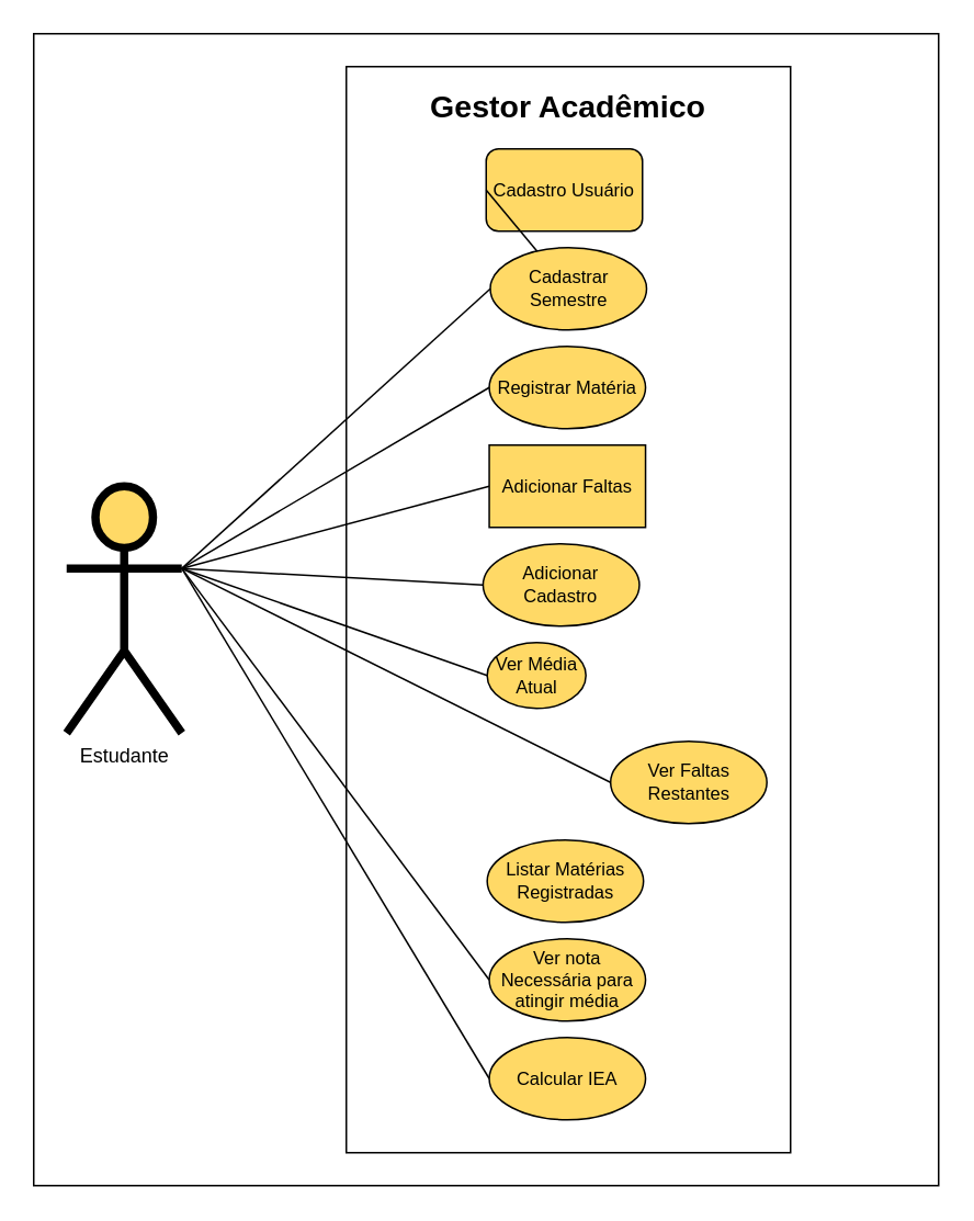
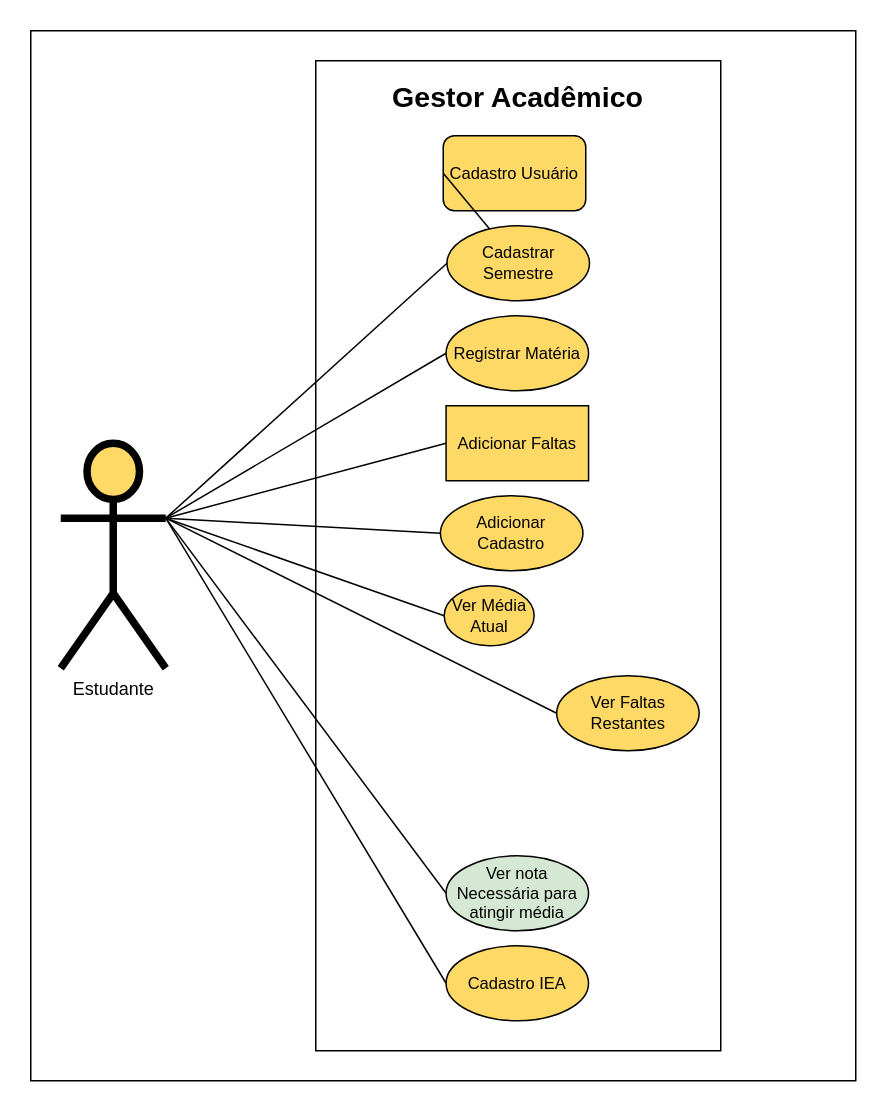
  <mxCell id="0" />
  <mxCell id="1" parent="0" />
  <mxCell id="2" value="" style="group" vertex="1" connectable="0" parent="1"><mxGeometry x="20" y="20" width="550" height="700" as="geometry" /></mxCell>
  <mxCell id="3" value="" style="rounded=0;whiteSpace=wrap;html=1;fontFamily=Helvetica;fontSize=11;fontColor=default;labelBackgroundColor=default;" vertex="1" parent="2"><mxGeometry width="550" height="700" as="geometry" /></mxCell>
  <mxCell id="4" value="" style="group" vertex="1" connectable="0" parent="2"><mxGeometry x="20" y="20" width="440" height="660" as="geometry" /></mxCell>
  <mxCell id="5" value="Estudante" style="shape=umlActor;verticalLabelPosition=bottom;verticalAlign=top;html=1;outlineConnect=0;strokeColor=light-dark(#000000,#000000);strokeWidth=5;fillColor=#FFD966;" vertex="1" parent="4"><mxGeometry y="255" width="70" height="150" as="geometry" /></mxCell>
  <mxCell id="6" value="" style="rounded=0;whiteSpace=wrap;html=1;" vertex="1" parent="4"><mxGeometry x="170" width="270" height="660" as="geometry" /></mxCell>
  <mxCell id="7" value="Gestor Acadêmico" style="text;html=1;whiteSpace=wrap;strokeColor=none;fillColor=none;align=center;verticalAlign=middle;rounded=0;fontSize=19;fontStyle=1" vertex="1" parent="4"><mxGeometry x="215" y="10" width="180" height="30" as="geometry" /></mxCell>
  <mxCell id="8" value="Cadastro Usuário" style="whiteSpace=wrap;html=1;fontSize=11;fillColor=#FFD966;rounded=1;" vertex="1" parent="4"><mxGeometry x="255" y="50" width="95" height="50" as="geometry" /></mxCell>
  <mxCell id="9" value="Registrar Matéria" style="ellipse;whiteSpace=wrap;html=1;fontSize=11;fillColor=#FFD966;" vertex="1" parent="4"><mxGeometry x="256.87" y="170" width="95" height="50" as="geometry" /></mxCell>
  <mxCell id="10" style="edgeStyle=none;shape=connector;rounded=0;orthogonalLoop=1;jettySize=auto;html=1;exitX=0;exitY=0.5;exitDx=0;exitDy=0;strokeColor=default;align=center;verticalAlign=middle;fontFamily=Helvetica;fontSize=11;fontColor=default;labelBackgroundColor=default;endArrow=none;endFill=0;entryX=1;entryY=0.333;entryDx=0;entryDy=0;entryPerimeter=0;" edge="1" parent="4" source="11" target="5"><mxGeometry relative="1" as="geometry"><mxPoint x="60" y="260" as="targetPoint" /></mxGeometry></mxCell>
  <mxCell id="11" value="Adicionar Faltas" style="whiteSpace=wrap;html=1;fontSize=11;fillColor=#FFD966;rounded=0;" vertex="1" parent="4"><mxGeometry x="256.87" y="230" width="95" height="50" as="geometry" /></mxCell>
  <mxCell id="12" value="Adicionar Cadastro" style="ellipse;whiteSpace=wrap;html=1;fontSize=11;fillColor=#FFD966;" vertex="1" parent="4"><mxGeometry x="253.12" y="290" width="95" height="50" as="geometry" /></mxCell>
  <mxCell id="13" style="edgeStyle=none;shape=connector;rounded=0;orthogonalLoop=1;jettySize=auto;html=1;exitX=0;exitY=0.5;exitDx=0;exitDy=0;strokeColor=default;align=center;verticalAlign=middle;fontFamily=Helvetica;fontSize=11;fontColor=default;labelBackgroundColor=default;endArrow=none;endFill=0;entryX=1;entryY=0.333;entryDx=0;entryDy=0;entryPerimeter=0;" edge="1" parent="4" source="14" target="5"><mxGeometry relative="1" as="geometry"><mxPoint x="60" y="264" as="targetPoint" /></mxGeometry></mxCell>
  <mxCell id="14" value="Ver Média Atual" style="ellipse;whiteSpace=wrap;html=1;fontSize=11;fillColor=#FFD966;" vertex="1" parent="4"><mxGeometry x="255.62" y="350" width="60" height="40" as="geometry" /></mxCell>
  <mxCell id="15" style="edgeStyle=none;shape=connector;rounded=0;orthogonalLoop=1;jettySize=auto;html=1;exitX=0;exitY=0.5;exitDx=0;exitDy=0;strokeColor=default;align=center;verticalAlign=middle;fontFamily=Helvetica;fontSize=11;fontColor=default;labelBackgroundColor=default;endArrow=none;endFill=0;entryX=1;entryY=0.333;entryDx=0;entryDy=0;entryPerimeter=0;" edge="1" parent="4" source="16" target="5"><mxGeometry relative="1" as="geometry"><mxPoint x="60" y="264" as="targetPoint" /></mxGeometry></mxCell>
  <mxCell id="16" value="Ver Faltas Restantes" style="ellipse;whiteSpace=wrap;html=1;fontSize=11;fillColor=#FFD966;" vertex="1" parent="4"><mxGeometry x="330.62" y="410" width="95" height="50" as="geometry" /></mxCell>
- <mxCell id="17" value="Listar Matérias Registradas" style="ellipse;whiteSpace=wrap;html=1;fontSize=11;fillColor=#FFD966;" vertex="1" parent="4"><mxGeometry x="255.62" y="470" width="95" height="50" as="geometry" /></mxCell>
  <mxCell id="18" style="edgeStyle=none;shape=connector;rounded=0;orthogonalLoop=1;jettySize=auto;html=1;exitX=0;exitY=0.5;exitDx=0;exitDy=0;strokeColor=default;align=center;verticalAlign=middle;fontFamily=Helvetica;fontSize=11;fontColor=default;labelBackgroundColor=default;endArrow=none;endFill=0;entryX=1;entryY=0.333;entryDx=0;entryDy=0;entryPerimeter=0;" edge="1" parent="4" source="19" target="5"><mxGeometry relative="1" as="geometry"><mxPoint x="60" y="263" as="targetPoint" /></mxGeometry></mxCell>
- <mxCell id="19" value="Ver nota Necessária para atingir média" style="ellipse;whiteSpace=wrap;html=1;fontSize=11;fillColor=#FFD966;" vertex="1" parent="4"><mxGeometry x="256.87" y="530" width="95" height="50" as="geometry" /></mxCell>
+ <mxCell id="19" value="Ver nota Necessária para atingir média" style="ellipse;whiteSpace=wrap;html=1;fontSize=11;fillColor=#d5e8d4;" vertex="1" parent="4"><mxGeometry x="256.87" y="530" width="95" height="50" as="geometry" /></mxCell>
  <mxCell id="20" style="edgeStyle=none;shape=connector;rounded=0;orthogonalLoop=1;jettySize=auto;html=1;exitX=0;exitY=0.5;exitDx=0;exitDy=0;strokeColor=default;align=center;verticalAlign=middle;fontFamily=Helvetica;fontSize=11;fontColor=default;labelBackgroundColor=default;endArrow=none;endFill=0;entryX=1;entryY=0.333;entryDx=0;entryDy=0;entryPerimeter=0;" edge="1" parent="4" source="21" target="5"><mxGeometry relative="1" as="geometry"><mxPoint x="60" y="265" as="targetPoint" /></mxGeometry></mxCell>
- <mxCell id="21" value="Calcular IEA" style="ellipse;whiteSpace=wrap;html=1;fontSize=11;fillColor=#FFD966;" vertex="1" parent="4"><mxGeometry x="256.87" y="590" width="95" height="50" as="geometry" /></mxCell>
+ <mxCell id="21" value="Cadastro IEA" style="ellipse;whiteSpace=wrap;html=1;fontSize=11;fillColor=#FFD966;" vertex="1" parent="4"><mxGeometry x="256.87" y="590" width="95" height="50" as="geometry" /></mxCell>
  <mxCell id="22" value="Cadastrar Semestre" style="ellipse;whiteSpace=wrap;html=1;fontSize=11;fillColor=#FFD966;" vertex="1" parent="4"><mxGeometry x="257.5" y="110" width="95" height="50" as="geometry" /></mxCell>
  <mxCell id="23" style="rounded=0;orthogonalLoop=1;jettySize=auto;html=1;exitX=0;exitY=0.5;exitDx=0;exitDy=0;endArrow=none;endFill=0;" edge="1" parent="4" source="8" target="22"><mxGeometry relative="1" as="geometry" /></mxCell>
  <mxCell id="24" style="edgeStyle=none;shape=connector;rounded=0;orthogonalLoop=1;jettySize=auto;html=1;exitX=0;exitY=0.5;exitDx=0;exitDy=0;entryX=1;entryY=0.333;entryDx=0;entryDy=0;entryPerimeter=0;strokeColor=default;align=center;verticalAlign=middle;fontFamily=Helvetica;fontSize=11;fontColor=default;labelBackgroundColor=default;endArrow=none;endFill=0;" edge="1" parent="4" source="22" target="5"><mxGeometry relative="1" as="geometry" /></mxCell>
  <mxCell id="25" style="edgeStyle=none;shape=connector;rounded=0;orthogonalLoop=1;jettySize=auto;html=1;exitX=0;exitY=0.5;exitDx=0;exitDy=0;entryX=1;entryY=0.333;entryDx=0;entryDy=0;entryPerimeter=0;strokeColor=default;align=center;verticalAlign=middle;fontFamily=Helvetica;fontSize=11;fontColor=default;labelBackgroundColor=default;endArrow=none;endFill=0;" edge="1" parent="4" source="9" target="5"><mxGeometry relative="1" as="geometry" /></mxCell>
  <mxCell id="26" style="edgeStyle=none;shape=connector;rounded=0;orthogonalLoop=1;jettySize=auto;html=1;exitX=0;exitY=0.5;exitDx=0;exitDy=0;entryX=1;entryY=0.333;entryDx=0;entryDy=0;entryPerimeter=0;strokeColor=default;align=center;verticalAlign=middle;fontFamily=Helvetica;fontSize=11;fontColor=default;labelBackgroundColor=default;endArrow=none;endFill=0;" edge="1" parent="4" source="12" target="5"><mxGeometry relative="1" as="geometry" /></mxCell>
